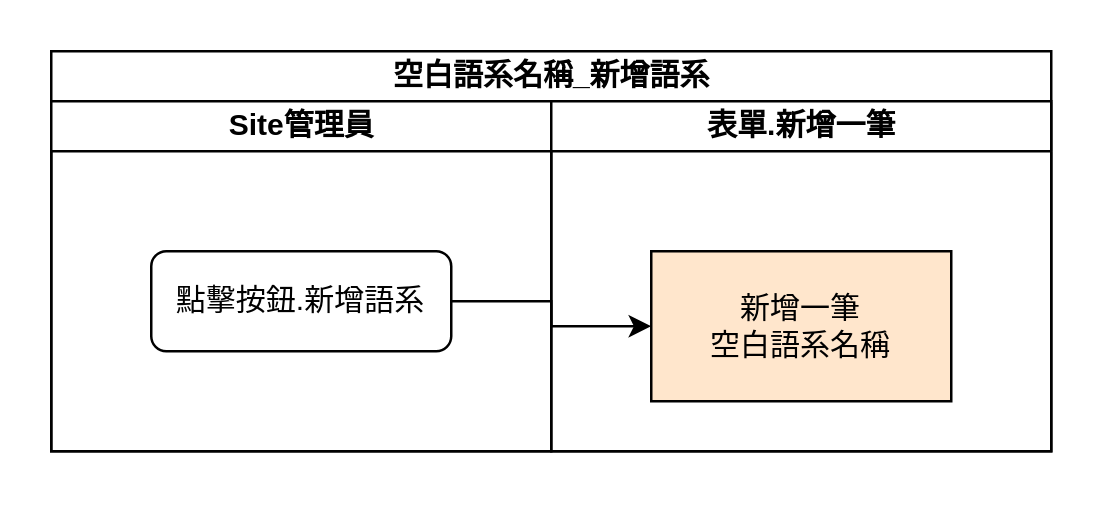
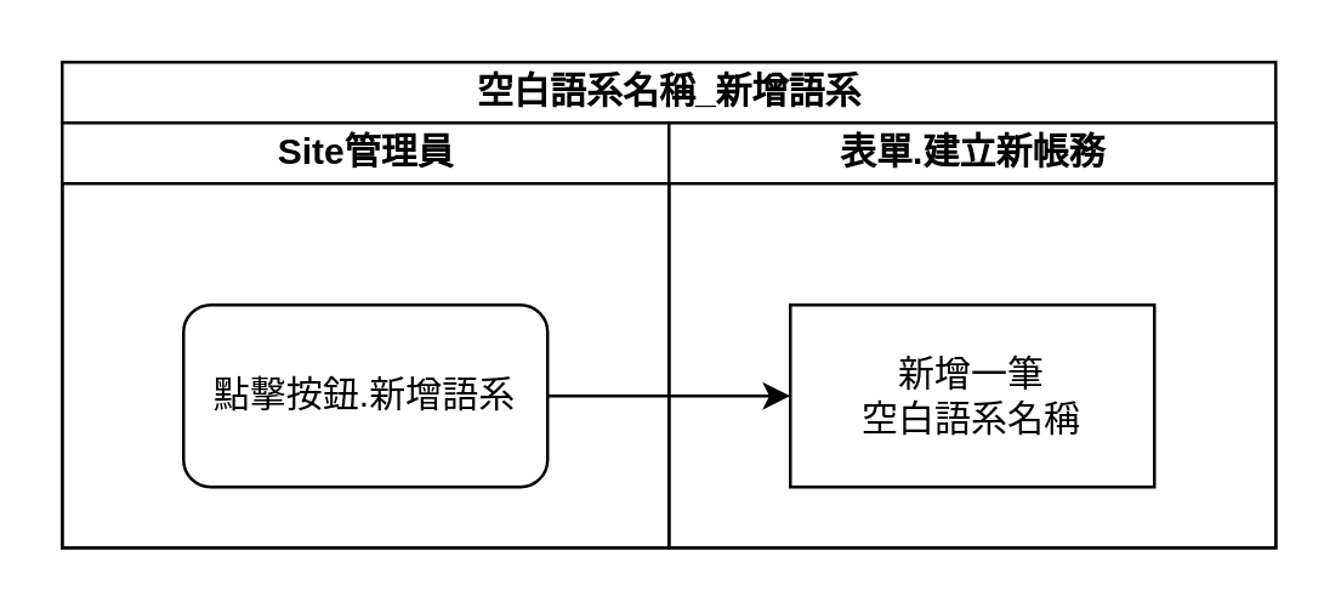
  <mxCell id="0" />
  <mxCell id="1" parent="0" />
  <mxCell id="2" value="空白語系名稱_新增語系" style="swimlane;html=1;childLayout=stackLayout;resizeParent=1;resizeParentMax=0;startSize=20;" parent="1" vertex="1"><mxGeometry x="20" y="20" width="400" height="160" as="geometry" /></mxCell>
  <mxCell id="3" value="Site管理員" style="swimlane;html=1;startSize=20;" parent="2" vertex="1"><mxGeometry y="20" width="200" height="140" as="geometry" /></mxCell>
- <mxCell id="4" value="點擊按鈕.新增語系" style="rounded=1;whiteSpace=wrap;html=1;" parent="3" vertex="1"><mxGeometry x="40" y="60" width="120" height="40" as="geometry" /></mxCell>
- <mxCell id="5" value="表單.新增一筆" style="swimlane;html=1;startSize=20;" parent="2" vertex="1"><mxGeometry x="200" y="20" width="200" height="140" as="geometry" /></mxCell>
- <mxCell id="6" value="新增一筆&lt;br&gt;空白語系名稱" style="rounded=0;whiteSpace=wrap;html=1;fillColor=#ffe6cc;" parent="5" vertex="1"><mxGeometry x="40" y="60" width="120" height="60" as="geometry" /></mxCell>
+ <mxCell id="4" value="點擊按鈕.新增語系" style="rounded=1;whiteSpace=wrap;html=1;" parent="3" vertex="1"><mxGeometry x="40" y="60" width="120" height="60" as="geometry" /></mxCell>
+ <mxCell id="5" value="表單.建立新帳務" style="swimlane;html=1;startSize=20;" parent="2" vertex="1"><mxGeometry x="200" y="20" width="200" height="140" as="geometry" /></mxCell>
+ <mxCell id="6" value="新增一筆&lt;br&gt;空白語系名稱" style="rounded=0;whiteSpace=wrap;html=1;" parent="5" vertex="1"><mxGeometry x="40" y="60" width="120" height="60" as="geometry" /></mxCell>
  <mxCell id="7" style="edgeStyle=orthogonalEdgeStyle;rounded=0;orthogonalLoop=1;jettySize=auto;html=1;exitX=1;exitY=0.5;exitDx=0;exitDy=0;entryX=0;entryY=0.5;entryDx=0;entryDy=0;" parent="2" source="4" target="6" edge="1"><mxGeometry relative="1" as="geometry" /></mxCell>
